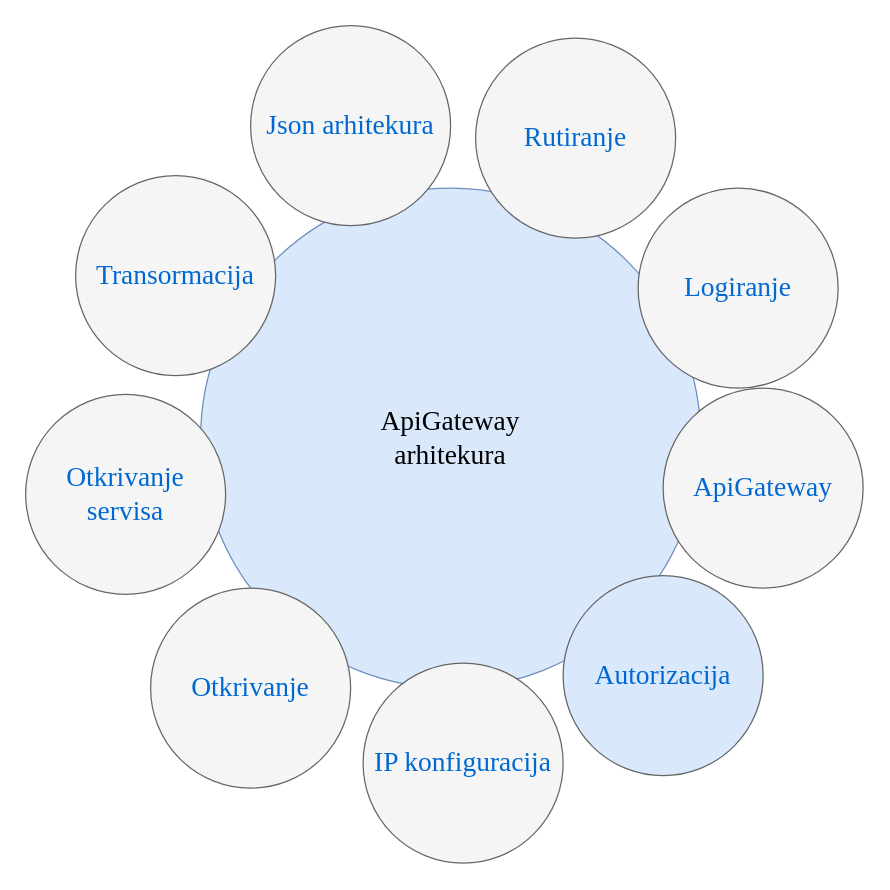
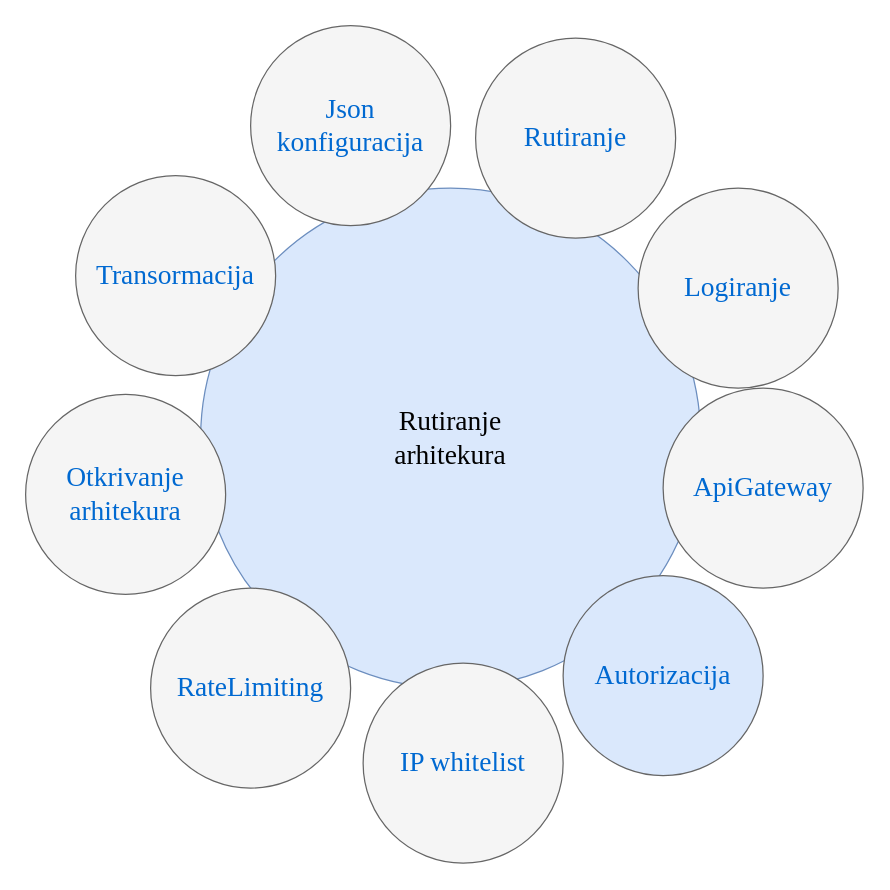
  <mxCell id="0" />
  <mxCell id="1" parent="0" />
- <mxCell id="2" value="ApiGateway&lt;div&gt;arhitekura&lt;/div&gt;" style="ellipse;whiteSpace=wrap;html=1;rounded=0;shadow=0;dashed=0;comic=0;fontFamily=Verdana;fontSize=22;fillColor=#dae8fc;strokeColor=#6c8ebf;" parent="1" vertex="1"><mxGeometry x="160" y="150" width="400" height="400" as="geometry" /></mxCell>
+ <mxCell id="2" value="Rutiranje&lt;div&gt;arhitekura&lt;/div&gt;" style="ellipse;whiteSpace=wrap;html=1;rounded=0;shadow=0;dashed=0;comic=0;fontFamily=Verdana;fontSize=22;fillColor=#dae8fc;strokeColor=#6c8ebf;" parent="1" vertex="1"><mxGeometry x="160" y="150" width="400" height="400" as="geometry" /></mxCell>
  <mxCell id="3" value="Rutiranje" style="ellipse;whiteSpace=wrap;html=1;rounded=0;shadow=0;dashed=0;comic=0;fontFamily=Verdana;fontSize=22;fontColor=#0069D1;fillColor=#f5f5f5;strokeColor=#666666;" parent="1" vertex="1"><mxGeometry x="380" y="30" width="160" height="160" as="geometry" /></mxCell>
- <mxCell id="4" value="IP konfiguracija" style="ellipse;whiteSpace=wrap;html=1;rounded=0;shadow=0;dashed=0;comic=0;fontFamily=Verdana;fontSize=22;fontColor=#0069D1;fillColor=#f5f5f5;strokeColor=#666666;" parent="1" vertex="1"><mxGeometry x="290" y="530" width="160" height="160" as="geometry" /></mxCell>
+ <mxCell id="4" value="IP whitelist" style="ellipse;whiteSpace=wrap;html=1;rounded=0;shadow=0;dashed=0;comic=0;fontFamily=Verdana;fontSize=22;fontColor=#0069D1;fillColor=#f5f5f5;strokeColor=#666666;" parent="1" vertex="1"><mxGeometry x="290" y="530" width="160" height="160" as="geometry" /></mxCell>
  <mxCell id="5" value="ApiGateway" style="ellipse;whiteSpace=wrap;html=1;rounded=0;shadow=0;dashed=0;comic=0;fontFamily=Verdana;fontSize=22;fontColor=#0069D1;fillColor=#f5f5f5;strokeColor=#666666;" parent="1" vertex="1"><mxGeometry x="530" y="310" width="160" height="160" as="geometry" /></mxCell>
- <mxCell id="6" value="Otkrivanje servisa" style="ellipse;whiteSpace=wrap;html=1;rounded=0;shadow=0;dashed=0;comic=0;fontFamily=Verdana;fontSize=22;fontColor=#0069D1;fillColor=#f5f5f5;strokeColor=#666666;" parent="1" vertex="1"><mxGeometry x="20" y="315" width="160" height="160" as="geometry" /></mxCell>
+ <mxCell id="6" value="Otkrivanje arhitekura" style="ellipse;whiteSpace=wrap;html=1;rounded=0;shadow=0;dashed=0;comic=0;fontFamily=Verdana;fontSize=22;fontColor=#0069D1;fillColor=#f5f5f5;strokeColor=#666666;" parent="1" vertex="1"><mxGeometry x="20" y="315" width="160" height="160" as="geometry" /></mxCell>
  <mxCell id="7" value="Transormacija" style="ellipse;whiteSpace=wrap;html=1;rounded=0;shadow=0;dashed=0;comic=0;fontFamily=Verdana;fontSize=22;fontColor=#0069D1;fillColor=#f5f5f5;strokeColor=#666666;" parent="1" vertex="1"><mxGeometry x="60" y="140" width="160" height="160" as="geometry" /></mxCell>
  <mxCell id="8" value="Logiranje" style="ellipse;whiteSpace=wrap;html=1;rounded=0;shadow=0;dashed=0;comic=0;fontFamily=Verdana;fontSize=22;fontColor=#0069D1;fillColor=#f5f5f5;strokeColor=#666666;" parent="1" vertex="1"><mxGeometry x="510" y="150" width="160" height="160" as="geometry" /></mxCell>
  <mxCell id="9" value="Autorizacija" style="ellipse;whiteSpace=wrap;html=1;rounded=0;shadow=0;dashed=0;comic=0;fontFamily=Verdana;fontSize=22;fontColor=#0069D1;fillColor=#dae8fc;strokeColor=#666666;" parent="1" vertex="1"><mxGeometry x="450" y="460" width="160" height="160" as="geometry" /></mxCell>
- <mxCell id="10" value="Otkrivanje" style="ellipse;whiteSpace=wrap;html=1;rounded=0;shadow=0;dashed=0;comic=0;fontFamily=Verdana;fontSize=22;fontColor=#0069D1;fillColor=#f5f5f5;strokeColor=#666666;" parent="1" vertex="1"><mxGeometry x="120" y="470" width="160" height="160" as="geometry" /></mxCell>
- <mxCell id="11" value="Json arhitekura" style="ellipse;whiteSpace=wrap;html=1;rounded=0;shadow=0;dashed=0;comic=0;fontFamily=Verdana;fontSize=22;fontColor=#0069D1;fillColor=#f5f5f5;strokeColor=#666666;" vertex="1" parent="1"><mxGeometry x="200" y="20" width="160" height="160" as="geometry" /></mxCell>
+ <mxCell id="10" value="RateLimiting" style="ellipse;whiteSpace=wrap;html=1;rounded=0;shadow=0;dashed=0;comic=0;fontFamily=Verdana;fontSize=22;fontColor=#0069D1;fillColor=#f5f5f5;strokeColor=#666666;" parent="1" vertex="1"><mxGeometry x="120" y="470" width="160" height="160" as="geometry" /></mxCell>
+ <mxCell id="11" value="Json konfiguracija" style="ellipse;whiteSpace=wrap;html=1;rounded=0;shadow=0;dashed=0;comic=0;fontFamily=Verdana;fontSize=22;fontColor=#0069D1;fillColor=#f5f5f5;strokeColor=#666666;" vertex="1" parent="1"><mxGeometry x="200" y="20" width="160" height="160" as="geometry" /></mxCell>
